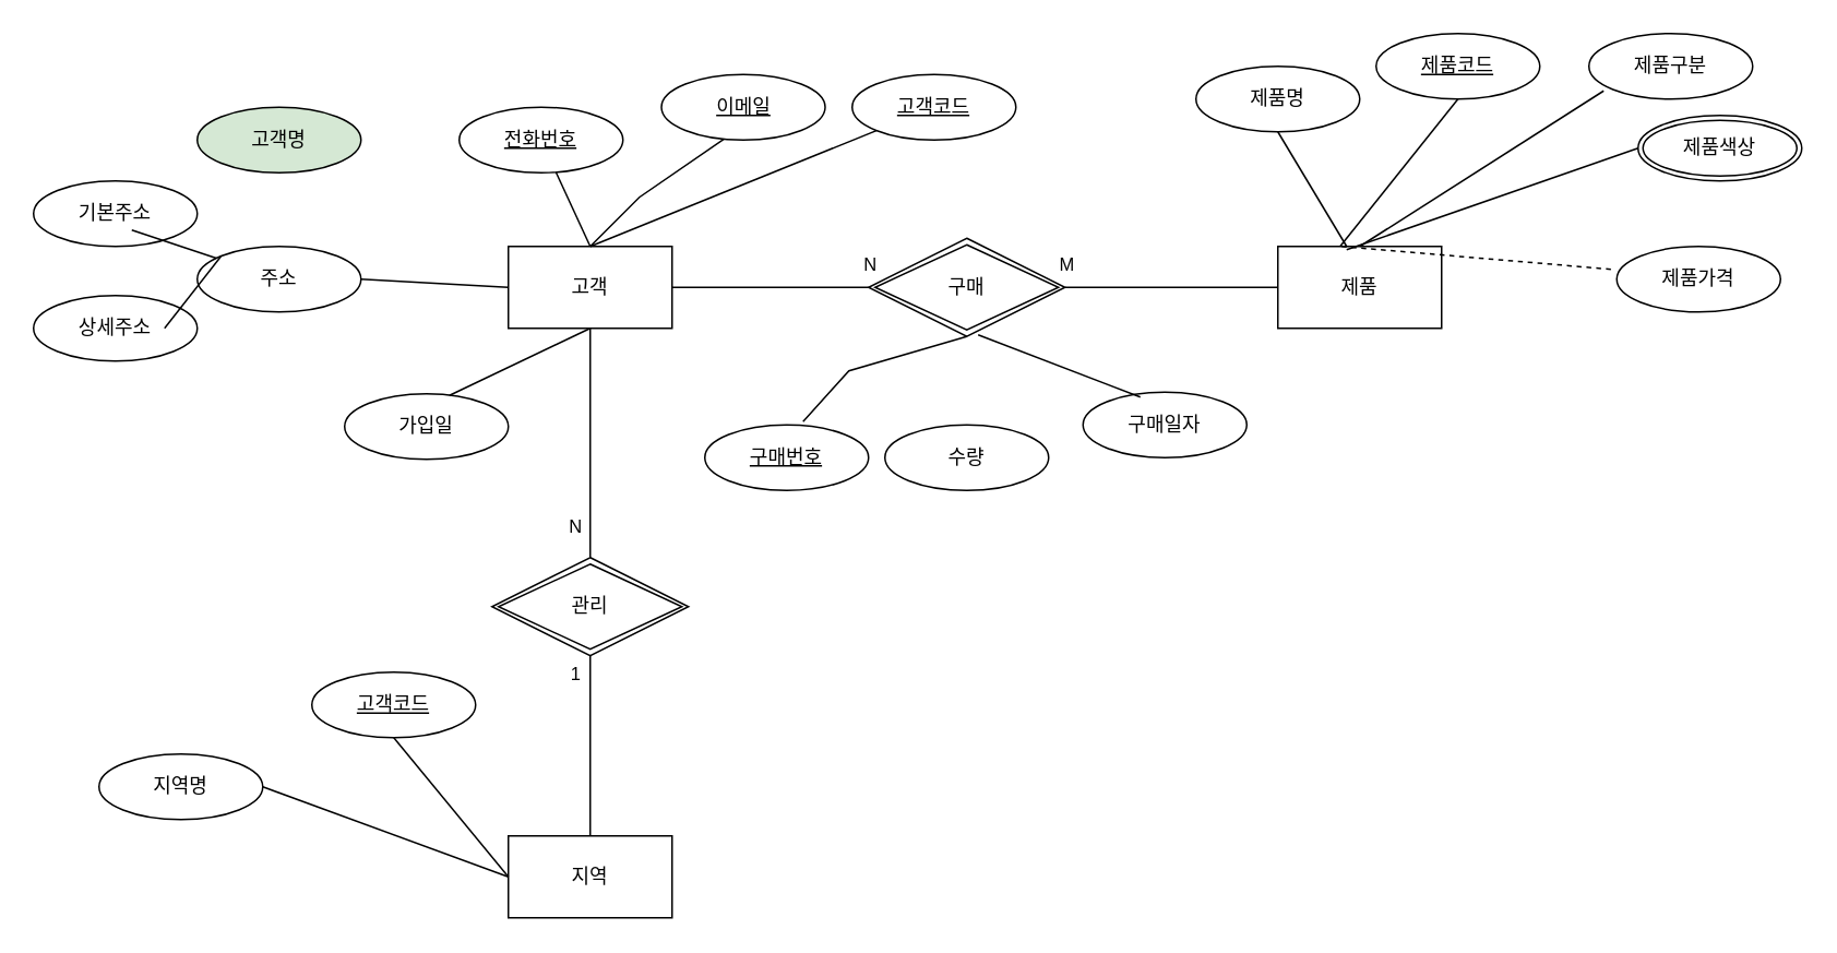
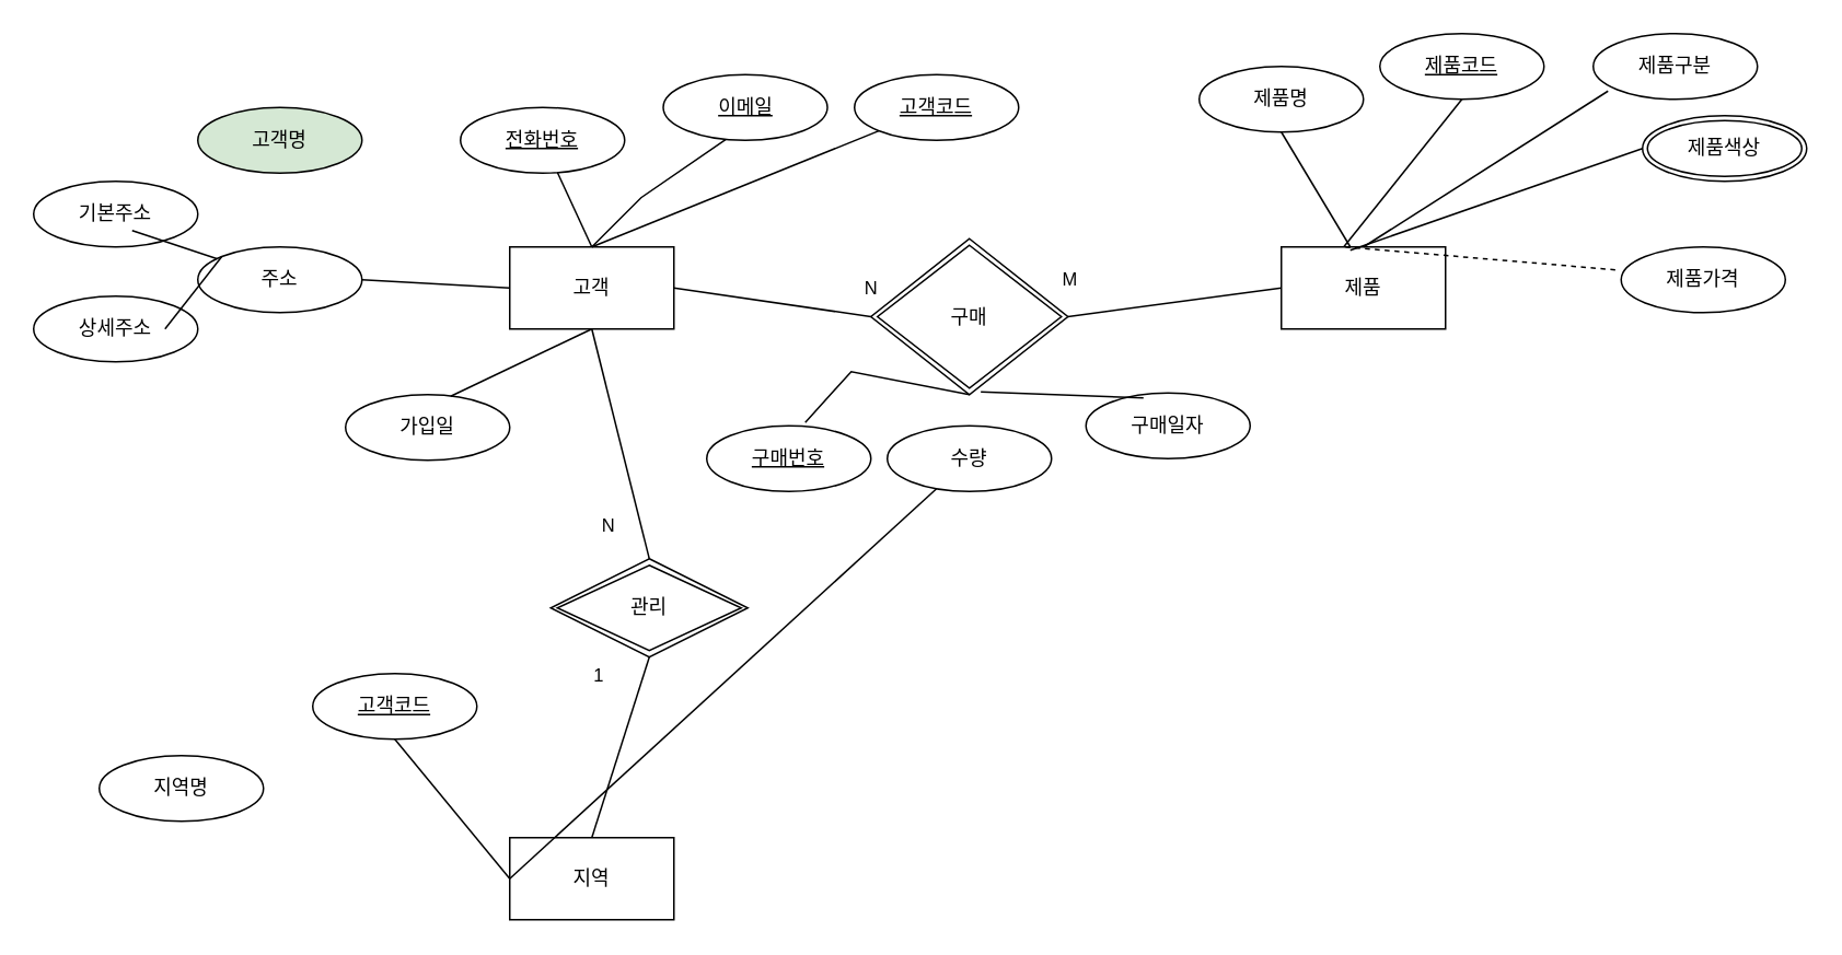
  <mxCell id="0" />
  <mxCell id="1" parent="0" />
  <mxCell id="2" value="고객" style="whiteSpace=wrap;html=1;align=center;" vertex="1" parent="1"><mxGeometry x="310" y="150" width="100" height="50" as="geometry" /></mxCell>
  <mxCell id="3" value="고객명" style="ellipse;whiteSpace=wrap;html=1;align=center;fillColor=#d5e8d4;" vertex="1" parent="1"><mxGeometry x="120" y="65" width="100" height="40" as="geometry" /></mxCell>
  <mxCell id="4" value="" style="endArrow=none;html=1;rounded=0;" edge="1" parent="1"><mxGeometry relative="1" as="geometry"><mxPoint x="360" y="150" as="sourcePoint" /><mxPoint x="339.077" y="104.668" as="targetPoint" /></mxGeometry></mxCell>
  <mxCell id="5" value="" style="endArrow=none;html=1;rounded=0;" edge="1" parent="1"><mxGeometry relative="1" as="geometry"><mxPoint x="360" y="150" as="sourcePoint" /><mxPoint x="444.855" y="82.287" as="targetPoint" /><Array as="points"><mxPoint x="390" y="120" /></Array></mxGeometry></mxCell>
  <mxCell id="6" value="" style="endArrow=none;html=1;rounded=0;" edge="1" parent="1"><mxGeometry relative="1" as="geometry"><mxPoint x="360" y="150" as="sourcePoint" /><mxPoint x="534.854" y="79.226" as="targetPoint" /></mxGeometry></mxCell>
  <mxCell id="7" value="주소" style="ellipse;whiteSpace=wrap;html=1;align=center;" vertex="1" parent="1"><mxGeometry x="120" y="150" width="100" height="40" as="geometry" /></mxCell>
  <mxCell id="8" value="기본주소" style="ellipse;whiteSpace=wrap;html=1;align=center;" vertex="1" parent="1"><mxGeometry x="20" y="110" width="100" height="40" as="geometry" /></mxCell>
  <mxCell id="9" value="상세주소" style="ellipse;whiteSpace=wrap;html=1;align=center;" vertex="1" parent="1"><mxGeometry x="20" y="180" width="100" height="40" as="geometry" /></mxCell>
  <mxCell id="10" value="" style="endArrow=none;html=1;rounded=0;entryX=0;entryY=0.5;entryDx=0;entryDy=0;exitX=1;exitY=0.5;exitDx=0;exitDy=0;" edge="1" parent="1" source="7" target="2"><mxGeometry relative="1" as="geometry"><mxPoint x="200" y="165" as="sourcePoint" /><mxPoint x="340" y="175" as="targetPoint" /></mxGeometry></mxCell>
  <mxCell id="11" value="" style="endArrow=none;html=1;rounded=0;" edge="1" parent="1" target="7"><mxGeometry relative="1" as="geometry"><mxPoint x="80" y="140" as="sourcePoint" /><mxPoint x="240" y="140" as="targetPoint" /></mxGeometry></mxCell>
  <mxCell id="12" value="" style="endArrow=none;html=1;rounded=0;entryX=0;entryY=0;entryDx=0;entryDy=0;" edge="1" parent="1" target="7"><mxGeometry relative="1" as="geometry"><mxPoint x="100" y="200" as="sourcePoint" /><mxPoint x="152" y="217" as="targetPoint" /></mxGeometry></mxCell>
  <mxCell id="13" value="가입일" style="ellipse;whiteSpace=wrap;html=1;align=center;" vertex="1" parent="1"><mxGeometry x="210" y="240" width="100" height="40" as="geometry" /></mxCell>
  <mxCell id="14" value="" style="endArrow=none;html=1;rounded=0;exitX=0.64;exitY=0.025;exitDx=0;exitDy=0;exitPerimeter=0;entryX=0.5;entryY=1;entryDx=0;entryDy=0;" edge="1" parent="1" source="13" target="2"><mxGeometry relative="1" as="geometry"><mxPoint x="230" y="180" as="sourcePoint" /><mxPoint x="360" y="150" as="targetPoint" /></mxGeometry></mxCell>
  <mxCell id="15" value="" style="endArrow=none;html=1;rounded=0;exitX=0.5;exitY=0;exitDx=0;exitDy=0;" edge="1" parent="1" source="38"><mxGeometry relative="1" as="geometry"><mxPoint x="472" y="241" as="sourcePoint" /><mxPoint x="360" y="200" as="targetPoint" /></mxGeometry></mxCell>
  <mxCell id="16" value="N" style="edgeLabel;html=1;align=center;verticalAlign=middle;resizable=0;points=[];" vertex="1" connectable="0" parent="15"><mxGeometry x="-0.143" relative="1" as="geometry"><mxPoint x="-10" y="40" as="offset" /></mxGeometry></mxCell>
  <mxCell id="17" value="지역" style="whiteSpace=wrap;html=1;align=center;" vertex="1" parent="1"><mxGeometry x="310" y="510" width="100" height="50" as="geometry" /></mxCell>
  <mxCell id="18" value="지역명" style="ellipse;whiteSpace=wrap;html=1;align=center;" vertex="1" parent="1"><mxGeometry x="60" y="460" width="100" height="40" as="geometry" /></mxCell>
- <mxCell id="19" value="" style="endArrow=none;html=1;rounded=0;exitX=0;exitY=0.5;exitDx=0;exitDy=0;entryX=1;entryY=0.5;entryDx=0;entryDy=0;" edge="1" parent="1" source="17" target="18"><mxGeometry relative="1" as="geometry"><mxPoint x="292" y="520" as="sourcePoint" /><mxPoint x="170" y="479" as="targetPoint" /></mxGeometry></mxCell>
+ <mxCell id="19" value="" style="endArrow=none;html=1;rounded=0;exitX=0;exitY=0.5;exitDx=0;exitDy=0;" edge="1" parent="1" source="17" target="42"><mxGeometry relative="1" as="geometry"><mxPoint x="292" y="520" as="sourcePoint" /><mxPoint x="170" y="479" as="targetPoint" /></mxGeometry></mxCell>
  <mxCell id="20" value="고객코드" style="ellipse;whiteSpace=wrap;html=1;align=center;fontStyle=4;" vertex="1" parent="1"><mxGeometry x="520" y="45" width="100" height="40" as="geometry" /></mxCell>
  <mxCell id="21" value="이메일" style="ellipse;whiteSpace=wrap;html=1;align=center;fontStyle=4;" vertex="1" parent="1"><mxGeometry x="403.5" y="45" width="100" height="40" as="geometry" /></mxCell>
  <mxCell id="22" value="전화번호" style="ellipse;whiteSpace=wrap;html=1;align=center;fontStyle=4;" vertex="1" parent="1"><mxGeometry x="280" y="65" width="100" height="40" as="geometry" /></mxCell>
  <mxCell id="23" value="고객코드" style="ellipse;whiteSpace=wrap;html=1;align=center;fontStyle=4;" vertex="1" parent="1"><mxGeometry x="190" y="410" width="100" height="40" as="geometry" /></mxCell>
  <mxCell id="24" value="" style="endArrow=none;html=1;rounded=0;entryX=0;entryY=0.5;entryDx=0;entryDy=0;exitX=0.5;exitY=1;exitDx=0;exitDy=0;" edge="1" parent="1" source="23" target="17"><mxGeometry relative="1" as="geometry"><mxPoint x="230" y="460" as="sourcePoint" /><mxPoint x="288" y="520" as="targetPoint" /></mxGeometry></mxCell>
  <mxCell id="25" value="제품" style="whiteSpace=wrap;html=1;align=center;" vertex="1" parent="1"><mxGeometry x="780" y="150" width="100" height="50" as="geometry" /></mxCell>
  <mxCell id="26" value="제품명" style="ellipse;whiteSpace=wrap;html=1;align=center;" vertex="1" parent="1"><mxGeometry x="730" y="40" width="100" height="40" as="geometry" /></mxCell>
  <mxCell id="27" value="" style="endArrow=none;html=1;rounded=0;exitX=0.32;exitY=0.025;exitDx=0;exitDy=0;exitPerimeter=0;entryX=0.5;entryY=1;entryDx=0;entryDy=0;" edge="1" parent="1" target="26"><mxGeometry relative="1" as="geometry"><mxPoint x="822" y="150" as="sourcePoint" /><mxPoint x="700" y="109" as="targetPoint" /></mxGeometry></mxCell>
  <mxCell id="28" value="제품코드" style="ellipse;whiteSpace=wrap;html=1;align=center;fontStyle=4;" vertex="1" parent="1"><mxGeometry x="840" y="20" width="100" height="40" as="geometry" /></mxCell>
  <mxCell id="29" value="" style="endArrow=none;html=1;rounded=0;entryX=1;entryY=0.5;entryDx=0;entryDy=0;exitX=0.5;exitY=1;exitDx=0;exitDy=0;" edge="1" parent="1" source="28"><mxGeometry relative="1" as="geometry"><mxPoint x="760" y="90" as="sourcePoint" /><mxPoint x="818" y="150" as="targetPoint" /></mxGeometry></mxCell>
  <mxCell id="30" value="제품구분" style="ellipse;whiteSpace=wrap;html=1;align=center;" vertex="1" parent="1"><mxGeometry x="970" y="20" width="100" height="40" as="geometry" /></mxCell>
  <mxCell id="31" value="" style="endArrow=none;html=1;rounded=0;entryX=0.5;entryY=0;entryDx=0;entryDy=0;exitX=0.09;exitY=0.875;exitDx=0;exitDy=0;exitPerimeter=0;" edge="1" parent="1" source="30" target="25"><mxGeometry relative="1" as="geometry"><mxPoint x="920" y="80" as="sourcePoint" /><mxPoint x="828" y="160" as="targetPoint" /></mxGeometry></mxCell>
  <mxCell id="32" value="제품색상" style="ellipse;shape=doubleEllipse;margin=3;whiteSpace=wrap;html=1;align=center;" vertex="1" parent="1"><mxGeometry x="1000" y="70" width="100" height="40" as="geometry" /></mxCell>
  <mxCell id="33" value="제품가격" style="ellipse;whiteSpace=wrap;html=1;align=center;" vertex="1" parent="1"><mxGeometry x="987" y="150" width="100" height="40" as="geometry" /></mxCell>
  <mxCell id="34" value="" style="endArrow=none;html=1;rounded=0;exitX=0.42;exitY=0.04;exitDx=0;exitDy=0;exitPerimeter=0;entryX=0;entryY=0.5;entryDx=0;entryDy=0;" edge="1" parent="1" source="25" target="32"><mxGeometry relative="1" as="geometry"><mxPoint x="832" y="160" as="sourcePoint" /><mxPoint x="840" y="60" as="targetPoint" /></mxGeometry></mxCell>
  <mxCell id="35" value="" style="endArrow=none;html=1;rounded=0;exitX=0.39;exitY=0;exitDx=0;exitDy=0;exitPerimeter=0;entryX=-0.03;entryY=0.35;entryDx=0;entryDy=0;entryPerimeter=0;dashed=1;" edge="1" parent="1" source="25" target="33"><mxGeometry relative="1" as="geometry"><mxPoint x="842" y="170" as="sourcePoint" /><mxPoint x="920" y="190" as="targetPoint" /></mxGeometry></mxCell>
  <mxCell id="36" value="" style="endArrow=none;html=1;rounded=0;exitX=1;exitY=0.5;exitDx=0;exitDy=0;entryX=0;entryY=0.5;entryDx=0;entryDy=0;" edge="1" parent="1" source="2" target="41"><mxGeometry relative="1" as="geometry"><mxPoint x="370" y="160" as="sourcePoint" /><mxPoint x="522" y="172" as="targetPoint" /></mxGeometry></mxCell>
  <mxCell id="37" value="N" style="edgeLabel;html=1;align=center;verticalAlign=middle;resizable=0;points=[];" vertex="1" connectable="0" parent="36"><mxGeometry x="0.717" y="-3" relative="1" as="geometry"><mxPoint x="17" y="-18" as="offset" /></mxGeometry></mxCell>
- <mxCell id="38" value="관리" style="shape=rhombus;double=1;perimeter=rhombusPerimeter;whiteSpace=wrap;html=1;align=center;" vertex="1" parent="1"><mxGeometry x="300" y="340" width="120" height="60" as="geometry" /></mxCell>
+ <mxCell id="38" value="관리" style="shape=rhombus;double=1;perimeter=rhombusPerimeter;whiteSpace=wrap;html=1;align=center;" vertex="1" parent="1"><mxGeometry x="335" y="340" width="120" height="60" as="geometry" /></mxCell>
  <mxCell id="39" value="" style="endArrow=none;html=1;rounded=0;exitX=0.5;exitY=0;exitDx=0;exitDy=0;entryX=0.5;entryY=1;entryDx=0;entryDy=0;" edge="1" parent="1" source="17" target="38"><mxGeometry relative="1" as="geometry"><mxPoint x="360" y="480" as="sourcePoint" /><mxPoint x="359.5" y="400" as="targetPoint" /></mxGeometry></mxCell>
  <mxCell id="40" value="1" style="edgeLabel;html=1;align=center;verticalAlign=middle;resizable=0;points=[];" vertex="1" connectable="0" parent="39"><mxGeometry x="-0.218" y="-1" relative="1" as="geometry"><mxPoint x="-11" y="-57" as="offset" /></mxGeometry></mxCell>
- <mxCell id="41" value="구매" style="shape=rhombus;double=1;perimeter=rhombusPerimeter;whiteSpace=wrap;html=1;align=center;" vertex="1" parent="1"><mxGeometry x="530" y="145" width="120" height="60" as="geometry" /></mxCell>
+ <mxCell id="41" value="구매" style="shape=rhombus;double=1;perimeter=rhombusPerimeter;whiteSpace=wrap;html=1;align=center;" vertex="1" parent="1"><mxGeometry x="530" y="145" width="120" height="95" as="geometry" /></mxCell>
  <mxCell id="42" value="수량" style="ellipse;whiteSpace=wrap;html=1;align=center;" vertex="1" parent="1"><mxGeometry x="540" y="259" width="100" height="40" as="geometry" /></mxCell>
  <mxCell id="43" value="구매일자" style="ellipse;whiteSpace=wrap;html=1;align=center;" vertex="1" parent="1"><mxGeometry x="661" y="239" width="100" height="40" as="geometry" /></mxCell>
  <mxCell id="44" value="구매번호" style="ellipse;whiteSpace=wrap;html=1;align=center;fontStyle=4;" vertex="1" parent="1"><mxGeometry x="430" y="259" width="100" height="40" as="geometry" /></mxCell>
  <mxCell id="45" value="" style="endArrow=none;html=1;rounded=0;entryX=0;entryY=0.5;entryDx=0;entryDy=0;exitX=1;exitY=0.5;exitDx=0;exitDy=0;" edge="1" parent="1" source="41" target="25"><mxGeometry relative="1" as="geometry"><mxPoint x="716" y="204" as="sourcePoint" /><mxPoint x="595" y="186" as="targetPoint" /></mxGeometry></mxCell>
  <mxCell id="46" value="M" style="edgeLabel;html=1;align=center;verticalAlign=middle;resizable=0;points=[];" vertex="1" connectable="0" parent="45"><mxGeometry x="-0.092" y="-1" relative="1" as="geometry"><mxPoint x="-59" y="-16" as="offset" /></mxGeometry></mxCell>
  <mxCell id="47" value="" style="endArrow=none;html=1;rounded=0;entryX=0.558;entryY=0.983;entryDx=0;entryDy=0;entryPerimeter=0;exitX=0.35;exitY=0.075;exitDx=0;exitDy=0;exitPerimeter=0;" edge="1" parent="1" source="43" target="41"><mxGeometry relative="1" as="geometry"><mxPoint x="705" y="259" as="sourcePoint" /><mxPoint x="661" y="190" as="targetPoint" /></mxGeometry></mxCell>
  <mxCell id="48" value="" style="endArrow=none;html=1;rounded=0;exitX=0.6;exitY=-0.05;exitDx=0;exitDy=0;exitPerimeter=0;entryX=0.5;entryY=1;entryDx=0;entryDy=0;" edge="1" parent="1" source="44" target="41"><mxGeometry relative="1" as="geometry"><mxPoint x="601" y="270" as="sourcePoint" /><mxPoint x="518" y="193" as="targetPoint" /><Array as="points"><mxPoint x="518" y="226" /></Array></mxGeometry></mxCell>
